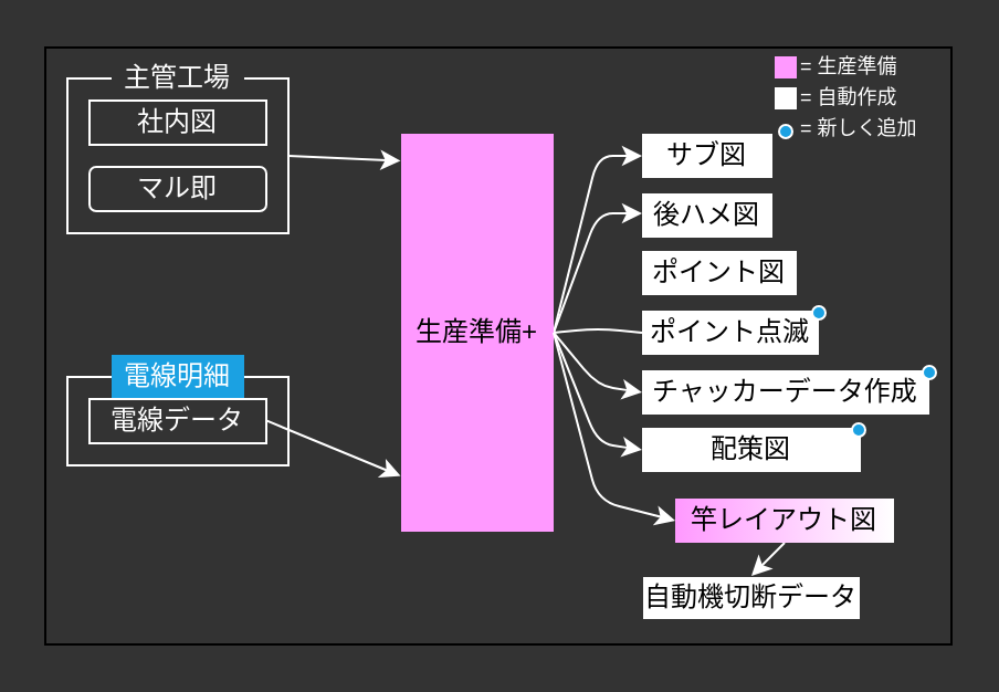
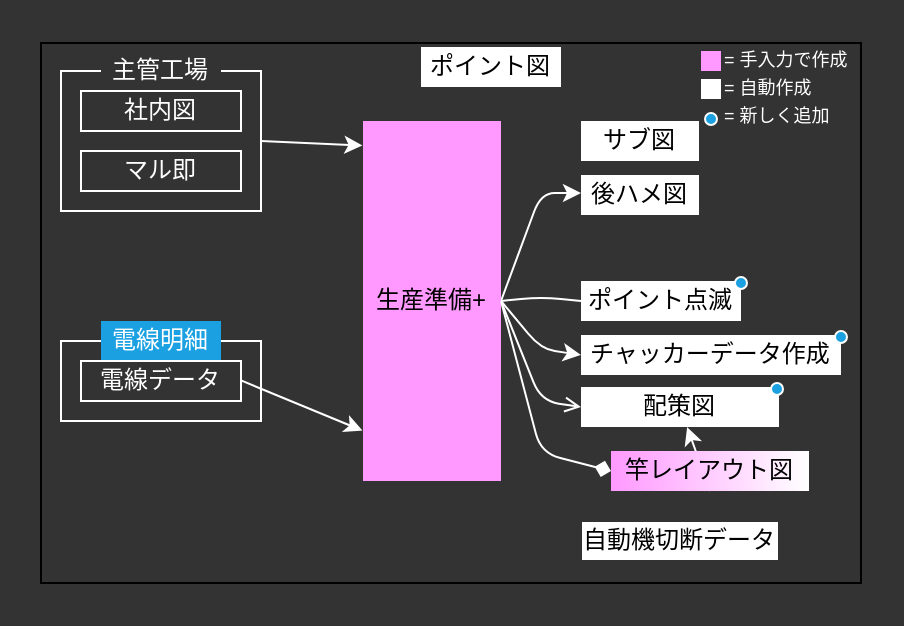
  <mxCell id="0" />
  <mxCell id="1" parent="0" />
  <mxCell id="2" value="" style="rounded=0;whiteSpace=wrap;html=1;fillStyle=solid;fillColor=#333333;fontColor=#FFFFFF;container=0;" parent="1" vertex="1"><mxGeometry x="20" y="21" width="410" height="270" as="geometry" /></mxCell>
  <mxCell id="3" value="" style="edgeStyle=none;curved=1;html=1;exitX=1;exitY=0.5;exitDx=0;exitDy=0;strokeColor=#FFFFFF;entryX=-0.004;entryY=0.068;entryDx=0;entryDy=0;entryPerimeter=0;" parent="1" source="4" target="29" edge="1"><mxGeometry relative="1" as="geometry"><mxPoint x="180" y="70" as="targetPoint" /><Array as="points" /></mxGeometry></mxCell>
  <mxCell id="4" value="" style="rounded=0;labelBackgroundColor=none;whiteSpace=wrap;fillStyle=solid;fillColor=#333333;fontColor=#FFFFFF;strokeColor=#FFFFFF;" parent="1" vertex="1"><mxGeometry x="30" y="35" width="100" height="70" as="geometry" /></mxCell>
- <mxCell id="5" value="" style="edgeStyle=none;html=1;entryX=0;entryY=0.5;entryDx=0;entryDy=0;labelBackgroundColor=none;fontColor=#FFFFFF;strokeColor=#FFFFFF;exitX=1;exitY=0.5;exitDx=0;exitDy=0;" parent="1" source="29" target="6" edge="1"><mxGeometry relative="1" as="geometry"><mxPoint x="270" y="25" as="sourcePoint" /><mxPoint x="270" y="45" as="targetPoint" /><Array as="points"><mxPoint x="270" y="70" /></Array></mxGeometry></mxCell>
  <mxCell id="6" value="サブ図" style="rounded=0;whiteSpace=wrap;strokeColor=none;fillStyle=solid;fillColor=#FFFFFF;fontColor=#000000;" parent="1" vertex="1"><mxGeometry x="290" y="60" width="59" height="20" as="geometry" /></mxCell>
  <mxCell id="7" value="主管工場" style="rounded=0;labelBackgroundColor=none;whiteSpace=wrap;fillStyle=solid;fillColor=#333333;fontColor=#FFFFFF;strokeColor=none;" parent="1" vertex="1"><mxGeometry x="50" y="25" width="60" height="20" as="geometry" /></mxCell>
- <mxCell id="8" value="マル即" style="labelBackgroundColor=none;whiteSpace=wrap;fillStyle=solid;fillColor=#333333;fontColor=#FFFFFF;strokeColor=#FFFFFF;rounded=1;" parent="1" vertex="1"><mxGeometry x="40" y="75" width="80" height="20" as="geometry" /></mxCell>
- <mxCell id="9" value="" style="edgeStyle=none;html=1;entryX=0;entryY=0.5;entryDx=0;entryDy=0;labelBackgroundColor=none;fontColor=#FFFFFF;strokeColor=#FFFFFF;exitX=1;exitY=0.5;exitDx=0;exitDy=0;" parent="1" source="29" target="13" edge="1"><mxGeometry relative="1" as="geometry"><mxPoint x="249.43" y="25" as="sourcePoint" /><mxPoint x="249.43" y="45" as="targetPoint" /><Array as="points"><mxPoint x="270" y="200" /></Array></mxGeometry></mxCell>
+ <mxCell id="8" value="マル即" style="rounded=0;labelBackgroundColor=none;whiteSpace=wrap;fillStyle=solid;fillColor=#333333;fontColor=#FFFFFF;strokeColor=#FFFFFF;" parent="1" vertex="1"><mxGeometry x="40" y="75" width="80" height="20" as="geometry" /></mxCell>
+ <mxCell id="9" value="" style="edgeStyle=none;html=1;entryX=0;entryY=0.5;entryDx=0;entryDy=0;labelBackgroundColor=none;fontColor=#FFFFFF;strokeColor=#FFFFFF;exitX=1;exitY=0.5;exitDx=0;exitDy=0;endArrow=open;" parent="1" source="29" target="13" edge="1"><mxGeometry relative="1" as="geometry"><mxPoint x="249.43" y="25" as="sourcePoint" /><mxPoint x="249.43" y="45" as="targetPoint" /><Array as="points"><mxPoint x="270" y="200" /></Array></mxGeometry></mxCell>
  <mxCell id="10" value="社内図" style="rounded=0;labelBackgroundColor=none;whiteSpace=wrap;fillStyle=solid;fillColor=#333333;fontColor=#FFFFFF;strokeColor=#FFFFFF;" parent="1" vertex="1"><mxGeometry x="40" y="45" width="80" height="20" as="geometry" /></mxCell>
  <mxCell id="11" value="" style="rounded=0;labelBackgroundColor=none;whiteSpace=wrap;fillStyle=solid;fillColor=#333333;fontColor=#FFFFFF;strokeColor=#FFFFFF;" parent="1" vertex="1"><mxGeometry x="30" y="170" width="100" height="40" as="geometry" /></mxCell>
  <mxCell id="12" value="後ハメ図" style="rounded=0;whiteSpace=wrap;strokeColor=none;fillStyle=solid;fillColor=#FFFFFF;fontColor=#000000;" parent="1" vertex="1"><mxGeometry x="290" y="87" width="59" height="20" as="geometry" /></mxCell>
  <mxCell id="13" value="配策図" style="rounded=0;whiteSpace=wrap;strokeColor=none;fillStyle=solid;fillColor=#FFFFFF;fontColor=#000000;gradientColor=none;gradientDirection=east;" parent="1" vertex="1"><mxGeometry x="290" y="193" width="99" height="20" as="geometry" /></mxCell>
  <mxCell id="14" value="自動機切断データ" style="rounded=0;whiteSpace=wrap;strokeColor=#333333;fillStyle=solid;fillColor=#FFFFFF;fontColor=#000000;" parent="1" vertex="1"><mxGeometry x="290" y="260" width="99" height="20" as="geometry" /></mxCell>
- <mxCell id="15" value="ポイント図" style="rounded=0;whiteSpace=wrap;strokeColor=none;fillStyle=solid;fillColor=#FFFFFF;fontColor=#000000;" parent="1" vertex="1"><mxGeometry x="290" y="113" width="70" height="20" as="geometry" /></mxCell>
- <mxCell id="16" value="" style="edgeStyle=none;html=1;labelBackgroundColor=none;fontColor=#FFFFFF;strokeColor=#FFFFFF;exitX=0.5;exitY=1;exitDx=0;exitDy=0;entryX=0.5;entryY=0;entryDx=0;entryDy=0;" parent="1" source="37" target="14" edge="1"><mxGeometry relative="1" as="geometry"><mxPoint x="339" y="240" as="sourcePoint" /><mxPoint x="340" y="250" as="targetPoint" /></mxGeometry></mxCell>
+ <mxCell id="15" value="ポイント図" style="rounded=0;whiteSpace=wrap;strokeColor=none;fillStyle=solid;fillColor=#FFFFFF;fontColor=#000000;" parent="1" vertex="1"><mxGeometry x="210" y="23" width="70" height="20" as="geometry" /></mxCell>
+ <mxCell id="16" value="" style="edgeStyle=none;html=1;labelBackgroundColor=none;fontColor=#FFFFFF;strokeColor=#FFFFFF;exitX=0.5;exitY=1;exitDx=0;exitDy=0;" parent="1" source="37" target="13" edge="1"><mxGeometry relative="1" as="geometry"><mxPoint x="339" y="240" as="sourcePoint" /><mxPoint x="340" y="250" as="targetPoint" /></mxGeometry></mxCell>
  <mxCell id="17" value="" style="edgeStyle=none;curved=1;html=1;exitX=1;exitY=0.5;exitDx=0;exitDy=0;strokeColor=#FFFFFF;entryX=-0.004;entryY=0.86;entryDx=0;entryDy=0;entryPerimeter=0;" parent="1" target="29" edge="1"><mxGeometry relative="1" as="geometry"><mxPoint x="170" y="190" as="targetPoint" /><Array as="points" /><mxPoint x="120" y="189.72" as="sourcePoint" /></mxGeometry></mxCell>
  <mxCell id="18" value="電線明細" style="rounded=0;labelBackgroundColor=none;whiteSpace=wrap;fillStyle=solid;fillColor=#1ba1e2;fontColor=#FFFFFF;strokeColor=none;" parent="1" vertex="1"><mxGeometry x="50" y="160" width="60" height="20" as="geometry" /></mxCell>
  <mxCell id="19" value="電線データ" style="rounded=0;labelBackgroundColor=none;whiteSpace=wrap;fillStyle=solid;fillColor=#333333;fontColor=#FFFFFF;strokeColor=#FFFFFF;" parent="1" vertex="1"><mxGeometry x="40" y="180" width="80" height="20" as="geometry" /></mxCell>
  <mxCell id="20" value="" style="group;align=right;" parent="1" vertex="1" connectable="0"><mxGeometry x="328" y="20" width="100" height="20" as="geometry" /></mxCell>
  <mxCell id="21" value="" style="rounded=0;whiteSpace=wrap;strokeColor=none;fillStyle=solid;fillColor=#ff99ff;fontColor=#000000;" parent="20" vertex="1"><mxGeometry x="22" y="5" width="10" height="10" as="geometry" /></mxCell>
- <mxCell id="22" value="= 生産準備" style="rounded=0;labelBackgroundColor=none;whiteSpace=wrap;fillStyle=solid;fillColor=none;fontColor=#FFFFFF;strokeColor=none;fontSize=9;align=left;" parent="20" vertex="1"><mxGeometry x="32" width="70" height="20" as="geometry" /></mxCell>
+ <mxCell id="22" value="= 手入力で作成" style="rounded=0;labelBackgroundColor=none;whiteSpace=wrap;fillStyle=solid;fillColor=none;fontColor=#FFFFFF;strokeColor=none;fontSize=9;align=left;" parent="20" vertex="1"><mxGeometry x="32" width="70" height="20" as="geometry" /></mxCell>
  <mxCell id="23" value="ポイント点滅" style="rounded=0;whiteSpace=wrap;strokeColor=none;fillStyle=solid;fillColor=#FFFFFF;fontColor=#000000;" parent="1" vertex="1"><mxGeometry x="290" y="140" width="80" height="20" as="geometry" /></mxCell>
  <mxCell id="24" value="チャッカーデータ作成" style="rounded=0;whiteSpace=wrap;strokeColor=none;fillStyle=solid;fillColor=#FFFFFF;fontColor=#000000;" parent="1" vertex="1"><mxGeometry x="290" y="167" width="130" height="20" as="geometry" /></mxCell>
  <mxCell id="25" value="" style="group" parent="1" vertex="1" connectable="0"><mxGeometry x="328" y="34" width="100" height="20" as="geometry" /></mxCell>
  <mxCell id="26" value="" style="rounded=0;whiteSpace=wrap;strokeColor=none;fillStyle=solid;fillColor=#FFFFFF;fontColor=#ffffff;" parent="25" vertex="1"><mxGeometry x="22" y="5" width="10" height="10" as="geometry" /></mxCell>
  <mxCell id="27" value="= 自動作成" style="rounded=0;labelBackgroundColor=none;whiteSpace=wrap;fillStyle=solid;fillColor=none;fontColor=#FFFFFF;strokeColor=none;fontSize=9;align=left;" parent="25" vertex="1"><mxGeometry x="32" width="60" height="20" as="geometry" /></mxCell>
  <mxCell id="28" value="" style="edgeStyle=none;html=1;entryX=0;entryY=0.5;entryDx=0;entryDy=0;labelBackgroundColor=none;fontColor=#FFFFFF;strokeColor=#FFFFFF;exitX=1;exitY=0.5;exitDx=0;exitDy=0;" parent="1" source="29" edge="1"><mxGeometry relative="1" as="geometry"><mxPoint x="248.689" y="96.65" as="sourcePoint" /><mxPoint x="290" y="96" as="targetPoint" /><Array as="points"><mxPoint x="270" y="96" /></Array></mxGeometry></mxCell>
  <mxCell id="29" value="生産準備+" style="rounded=0;whiteSpace=wrap;strokeColor=none;fillStyle=solid;fillColor=#ff99ff;fontColor=#000000;" parent="1" vertex="1"><mxGeometry x="181" y="60" width="69" height="180" as="geometry" /></mxCell>
  <mxCell id="30" value="" style="edgeStyle=none;html=1;entryX=0;entryY=0.5;entryDx=0;entryDy=0;labelBackgroundColor=none;fontColor=#FFFFFF;strokeColor=#FFFFFF;exitX=1;exitY=0.5;exitDx=0;exitDy=0;endArrow=none;" parent="1" source="29" target="23" edge="1"><mxGeometry relative="1" as="geometry"><mxPoint x="248.689" y="170.65" as="sourcePoint" /><mxPoint x="290" y="170" as="targetPoint" /><Array as="points"><mxPoint x="270" y="148" /></Array></mxGeometry></mxCell>
  <mxCell id="31" value="" style="edgeStyle=none;html=1;entryX=0;entryY=0.5;entryDx=0;entryDy=0;labelBackgroundColor=none;fontColor=#FFFFFF;strokeColor=#FFFFFF;exitX=1;exitY=0.5;exitDx=0;exitDy=0;" parent="1" source="29" target="24" edge="1"><mxGeometry relative="1" as="geometry"><mxPoint x="250" y="140" as="sourcePoint" /><mxPoint x="290" y="200" as="targetPoint" /><Array as="points"><mxPoint x="270" y="174" /></Array></mxGeometry></mxCell>
  <mxCell id="32" value="" style="group" parent="1" vertex="1" connectable="0"><mxGeometry x="328" y="49" width="100" height="20" as="geometry" /></mxCell>
  <mxCell id="33" value="" style="rounded=1;whiteSpace=wrap;strokeColor=#FFFFFF;fillStyle=solid;fillColor=#1ba1e2;fontColor=#ffffff;arcSize=50;strokeWidth=1;" parent="32" vertex="1"><mxGeometry x="24" y="7" width="6" height="6" as="geometry" /></mxCell>
  <mxCell id="34" value="= 新しく追加" style="rounded=0;labelBackgroundColor=none;whiteSpace=wrap;fillStyle=solid;fillColor=none;fontColor=#FFFFFF;strokeColor=none;fontSize=9;align=left;" parent="32" vertex="1"><mxGeometry x="32" y="-1" width="60" height="20" as="geometry" /></mxCell>
  <mxCell id="35" value="" style="rounded=1;whiteSpace=wrap;strokeColor=#FFFFFF;fillStyle=solid;fillColor=#1ba1e2;fontColor=#ffffff;arcSize=50;" parent="1" vertex="1"><mxGeometry x="367" y="138" width="6" height="6" as="geometry" /></mxCell>
- <mxCell id="36" value="" style="edgeStyle=none;html=1;entryX=0;entryY=0.5;entryDx=0;entryDy=0;labelBackgroundColor=none;fontColor=#FFFFFF;strokeColor=#FFFFFF;exitX=1;exitY=0.5;exitDx=0;exitDy=0;" parent="1" source="29" target="37" edge="1"><mxGeometry relative="1" as="geometry"><mxPoint x="249.43" y="25" as="sourcePoint" /><mxPoint x="249.43" y="45" as="targetPoint" /><Array as="points"><mxPoint x="270" y="226" /></Array></mxGeometry></mxCell>
+ <mxCell id="36" value="" style="edgeStyle=none;html=1;entryX=0;entryY=0.5;entryDx=0;entryDy=0;labelBackgroundColor=none;fontColor=#FFFFFF;strokeColor=#FFFFFF;exitX=1;exitY=0.5;exitDx=0;exitDy=0;endArrow=diamond;" parent="1" source="29" target="37" edge="1"><mxGeometry relative="1" as="geometry"><mxPoint x="249.43" y="25" as="sourcePoint" /><mxPoint x="249.43" y="45" as="targetPoint" /><Array as="points"><mxPoint x="270" y="226" /></Array></mxGeometry></mxCell>
  <mxCell id="37" value="竿レイアウト図" style="rounded=0;whiteSpace=wrap;strokeColor=none;fillStyle=solid;fillColor=#ff99ff;fontColor=#000000;gradientColor=#FFFFFF;gradientDirection=east;" parent="1" vertex="1"><mxGeometry x="305" y="225" width="99" height="20" as="geometry" /></mxCell>
  <mxCell id="38" value="" style="rounded=1;whiteSpace=wrap;strokeColor=#FFFFFF;fillStyle=solid;fillColor=#1ba1e2;fontColor=#ffffff;arcSize=50;" parent="1" vertex="1"><mxGeometry x="417" y="165" width="6" height="6" as="geometry" /></mxCell>
  <mxCell id="39" value="" style="rounded=1;whiteSpace=wrap;strokeColor=#FFFFFF;fillStyle=solid;fillColor=#1ba1e2;fontColor=#ffffff;arcSize=50;" parent="1" vertex="1"><mxGeometry x="385" y="191" width="6" height="6" as="geometry" /></mxCell>
